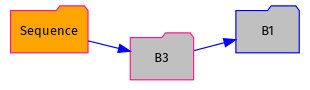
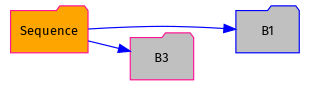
  digraph {
    fontname="Fira Sans"
    rankdir=LR
    node [color=deeppink fillcolor=gray fontcolor=black fontname="Fira Sans" fontsize=11 shape=folder style=filled]
    edge [color=blue fontname="Fira Sans"]
    Sequence [fillcolor=orange]
    B1 [color=blue]
    B3
-   B3 -> B1
+   Sequence -> B1
    Sequence -> B3
  }
